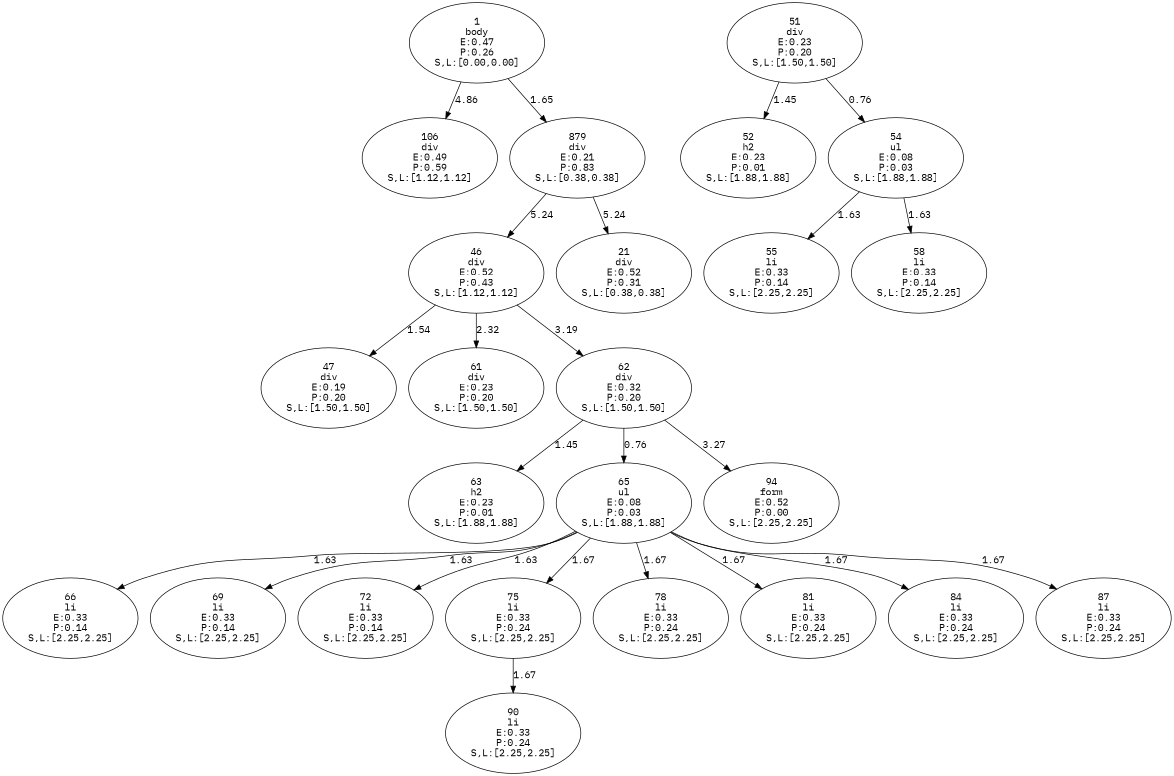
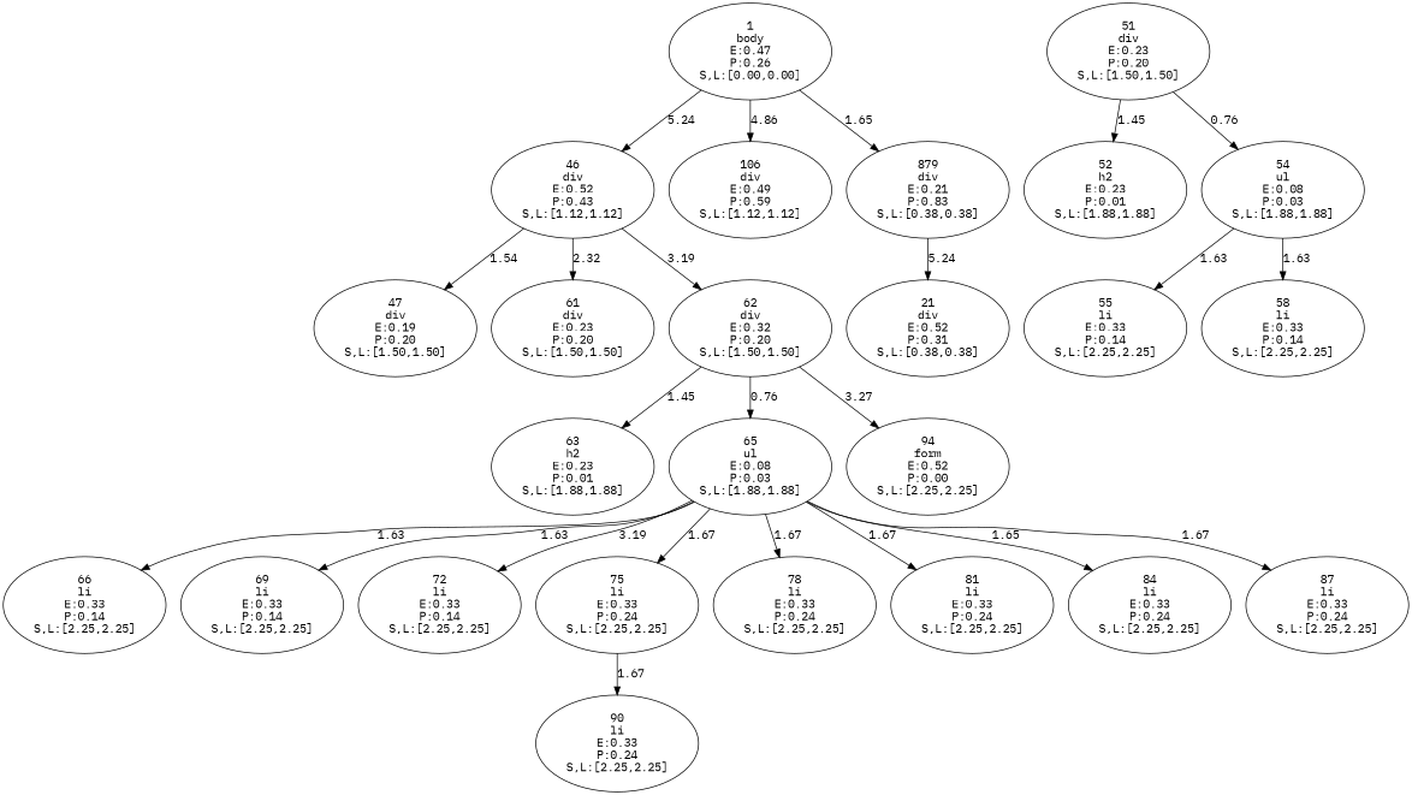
  digraph {
    fontname="IBM Plex Mono"
    node [fontname="IBM Plex Mono"]
    edge [fontname="IBM Plex Mono"]
    n1 [label="1\nbody\nE:0.47\nP:0.26\nS,L:[0.00,0.00]"]
    n2 [label="46\ndiv\nE:0.52\nP:0.43\nS,L:[1.12,1.12]"]
    n3 [label="106\ndiv\nE:0.49\nP:0.59\nS,L:[1.12,1.12]"]
    n4 [label="879\ndiv\nE:0.21\nP:0.83\nS,L:[0.38,0.38]"]
    n5 [label="21\ndiv\nE:0.52\nP:0.31\nS,L:[0.38,0.38]"]
    n6 [label="47\ndiv\nE:0.19\nP:0.20\nS,L:[1.50,1.50]"]
    n7 [label="61\ndiv\nE:0.23\nP:0.20\nS,L:[1.50,1.50]"]
    n8 [label="62\ndiv\nE:0.32\nP:0.20\nS,L:[1.50,1.50]"]
    n9 [label="51\ndiv\nE:0.23\nP:0.20\nS,L:[1.50,1.50]"]
    n10 [label="52\nh2\nE:0.23\nP:0.01\nS,L:[1.88,1.88]"]
    n11 [label="54\nul\nE:0.08\nP:0.03\nS,L:[1.88,1.88]"]
    n12 [label="63\nh2\nE:0.23\nP:0.01\nS,L:[1.88,1.88]"]
    n13 [label="65\nul\nE:0.08\nP:0.03\nS,L:[1.88,1.88]"]
    n14 [label="94\nform\nE:0.52\nP:0.00\nS,L:[2.25,2.25]"]
    n15 [label="55\nli\nE:0.33\nP:0.14\nS,L:[2.25,2.25]"]
    n16 [label="58\nli\nE:0.33\nP:0.14\nS,L:[2.25,2.25]"]
    n17 [label="66\nli\nE:0.33\nP:0.14\nS,L:[2.25,2.25]"]
    n18 [label="69\nli\nE:0.33\nP:0.14\nS,L:[2.25,2.25]"]
    n19 [label="72\nli\nE:0.33\nP:0.14\nS,L:[2.25,2.25]"]
    n20 [label="75\nli\nE:0.33\nP:0.24\nS,L:[2.25,2.25]"]
    n21 [label="78\nli\nE:0.33\nP:0.24\nS,L:[2.25,2.25]"]
    n22 [label="81\nli\nE:0.33\nP:0.24\nS,L:[2.25,2.25]"]
    n23 [label="84\nli\nE:0.33\nP:0.24\nS,L:[2.25,2.25]"]
    n24 [label="87\nli\nE:0.33\nP:0.24\nS,L:[2.25,2.25]"]
    n25 [label="90\nli\nE:0.33\nP:0.24\nS,L:[2.25,2.25]"]
-   n4 -> n2 [label=5.24]
+   n1 -> n2 [label=5.24]
    n1 -> n3 [label=4.86]
    n1 -> n4 [label=1.65]
    n2 -> n6 [label=1.54]
    n2 -> n7 [label=2.32]
    n2 -> n8 [label=3.19]
    n4 -> n5 [label=5.24]
    n8 -> n12 [label=1.45]
    n8 -> n13 [label=0.76]
    n8 -> n14 [label=3.27]
    n9 -> n10 [label=1.45]
    n9 -> n11 [label=0.76]
    n11 -> n15 [label=1.63]
    n11 -> n16 [label=1.63]
    n13 -> n17 [label=1.63]
    n13 -> n18 [label=1.63]
-   n13 -> n19 [label=1.63]
+   n13 -> n19 [label=3.19]
    n13 -> n20 [label=1.67]
    n13 -> n21 [label=1.67]
    n13 -> n22 [label=1.67]
-   n13 -> n23 [label=1.67]
+   n13 -> n23 [label=1.65]
    n13 -> n24 [label=1.67]
    n20 -> n25 [label=1.67]
  }
